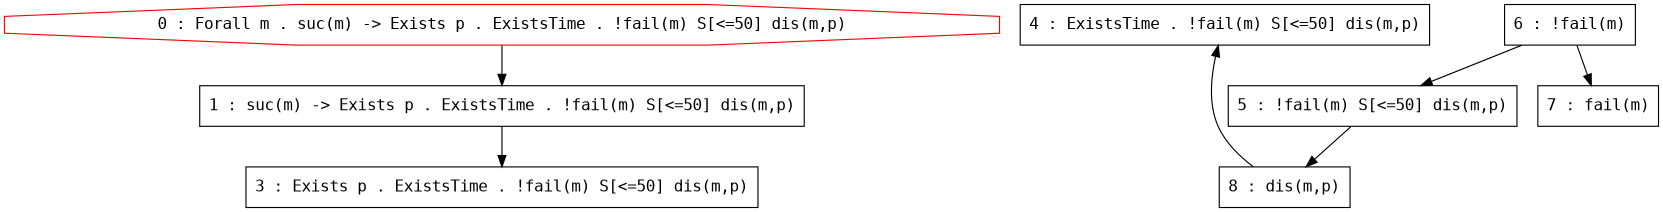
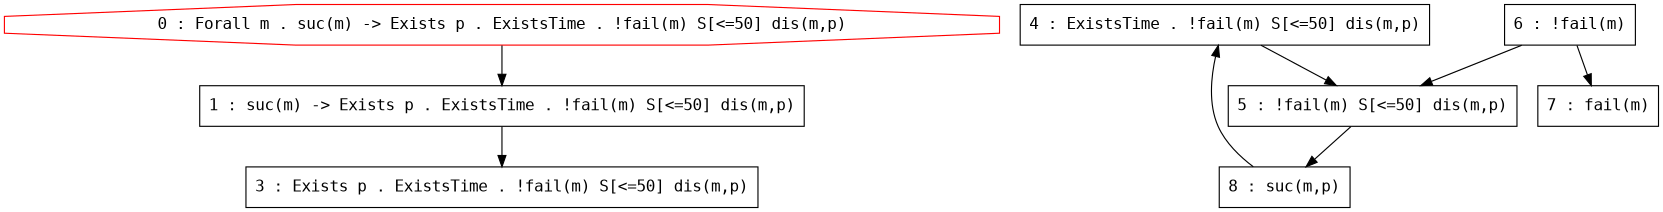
  digraph {
    fontname="DejaVu Sans Mono"
    node [fontname="DejaVu Sans Mono" shape=box]
    edge [fontname="DejaVu Sans Mono"]
    n1 [color=red label="0 : Forall m . suc(m) -> Exists p . ExistsTime . !fail(m) S[<=50] dis(m,p)" shape=octagon]
    n2 [label="1 : suc(m) -> Exists p . ExistsTime . !fail(m) S[<=50] dis(m,p)"]
    n3 [label="3 : Exists p . ExistsTime . !fail(m) S[<=50] dis(m,p)"]
    n4 [label="4 : ExistsTime . !fail(m) S[<=50] dis(m,p)"]
    n5 [label="5 : !fail(m) S[<=50] dis(m,p)"]
-   n6 [label="8 : dis(m,p)"]
+   n6 [label="8 : suc(m,p)"]
    n7 [label="6 : !fail(m)"]
    n8 [label="7 : fail(m)"]
    n1 -> n2
    n2 -> n3
+   n4 -> n5
    n5 -> n6
    n6 -> n4
    n7 -> n5
    n7 -> n8
  }
